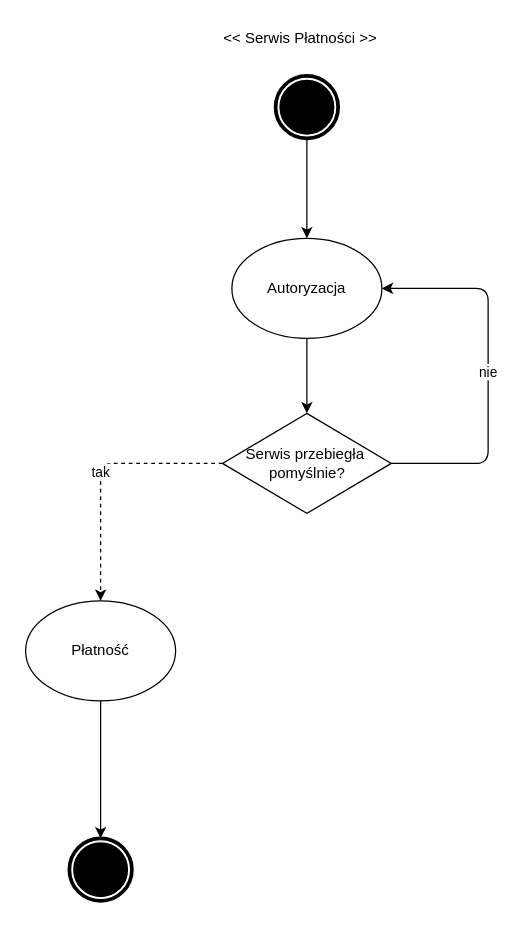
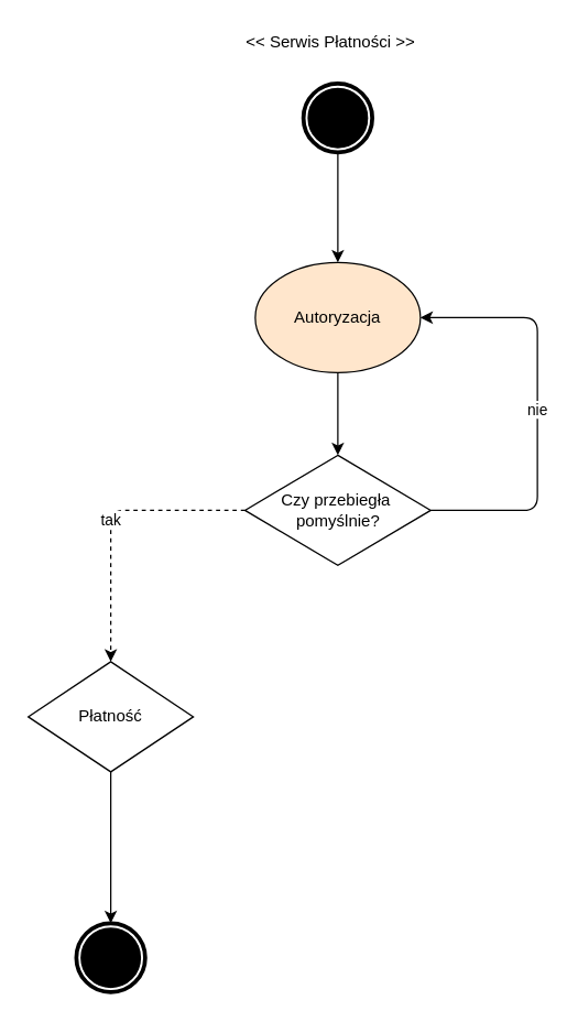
  <mxCell id="0" />
  <mxCell id="1" parent="0" />
  <mxCell id="2" value="" style="shape=mxgraph.bpmn.shape;html=1;verticalLabelPosition=bottom;labelBackgroundColor=#ffffff;verticalAlign=top;align=center;perimeter=ellipsePerimeter;outlineConnect=0;outline=end;symbol=terminate;" vertex="1" parent="1"><mxGeometry x="220" y="60" width="50" height="50" as="geometry" /></mxCell>
- <mxCell id="3" value="Autoryzacja" style="ellipse;whiteSpace=wrap;html=1;" vertex="1" parent="1"><mxGeometry x="185" y="190" width="120" height="80" as="geometry" /></mxCell>
+ <mxCell id="3" value="Autoryzacja" style="ellipse;whiteSpace=wrap;html=1;fillColor=#ffe6cc;" vertex="1" parent="1"><mxGeometry x="185" y="190" width="120" height="80" as="geometry" /></mxCell>
  <mxCell id="4" value="&amp;lt;&amp;lt; Serwis Płatności &amp;gt;&amp;gt;" style="text;html=1;strokeColor=none;fillColor=none;align=center;verticalAlign=middle;whiteSpace=wrap;rounded=0;" vertex="1" parent="1"><mxGeometry x="95" y="20" width="290" height="20" as="geometry" /></mxCell>
  <mxCell id="5" value="" style="endArrow=classic;html=1;exitX=0.5;exitY=1;exitDx=0;exitDy=0;" edge="1" parent="1" source="2" target="3"><mxGeometry width="50" height="50" relative="1" as="geometry"><mxPoint x="220" y="170" as="sourcePoint" /><mxPoint x="240" y="160" as="targetPoint" /><Array as="points"><mxPoint x="245" y="130" /></Array></mxGeometry></mxCell>
- <mxCell id="6" value="Serwis przebiegła&amp;nbsp;&lt;br&gt;pomyślnie?" style="rhombus;whiteSpace=wrap;html=1;" vertex="1" parent="1"><mxGeometry x="177.5" y="330" width="135" height="80" as="geometry" /></mxCell>
+ <mxCell id="6" value="Czy przebiegła&amp;nbsp;&lt;br&gt;pomyślnie?" style="rhombus;whiteSpace=wrap;html=1;" vertex="1" parent="1"><mxGeometry x="177.5" y="330" width="135" height="80" as="geometry" /></mxCell>
  <mxCell id="7" value="" style="endArrow=classic;html=1;" edge="1" parent="1" source="3" target="6"><mxGeometry width="50" height="50" relative="1" as="geometry"><mxPoint x="70" y="180" as="sourcePoint" /><mxPoint x="120" y="130" as="targetPoint" /></mxGeometry></mxCell>
  <mxCell id="8" value="nie" style="endArrow=classic;html=1;" edge="1" parent="1" source="6" target="3"><mxGeometry width="50" height="50" relative="1" as="geometry"><mxPoint x="70" y="380" as="sourcePoint" /><mxPoint x="320" y="230" as="targetPoint" /><Array as="points"><mxPoint x="390" y="370" /><mxPoint x="390" y="230" /></Array></mxGeometry></mxCell>
- <mxCell id="9" value="Płatność" style="ellipse;whiteSpace=wrap;html=1;" vertex="1" parent="1"><mxGeometry x="20" y="480" width="120" height="80" as="geometry" /></mxCell>
+ <mxCell id="9" value="Płatność" style="rhombus;whiteSpace=wrap;html=1;" vertex="1" parent="1"><mxGeometry x="20" y="480" width="120" height="80" as="geometry" /></mxCell>
  <mxCell id="10" value="tak" style="endArrow=classic;html=1;exitX=0;exitY=0.5;exitDx=0;exitDy=0;dashed=1;" edge="1" parent="1" source="6" target="9"><mxGeometry width="50" height="50" relative="1" as="geometry"><mxPoint x="70" y="380" as="sourcePoint" /><mxPoint x="120" y="330" as="targetPoint" /><Array as="points"><mxPoint x="80" y="370" /></Array></mxGeometry></mxCell>
  <mxCell id="11" value="" style="shape=mxgraph.bpmn.shape;html=1;verticalLabelPosition=bottom;labelBackgroundColor=#ffffff;verticalAlign=top;align=center;perimeter=ellipsePerimeter;outlineConnect=0;outline=end;symbol=terminate;" vertex="1" parent="1"><mxGeometry x="55" y="670" width="50" height="50" as="geometry" /></mxCell>
  <mxCell id="12" value="" style="endArrow=classic;html=1;" edge="1" parent="1" source="9" target="11"><mxGeometry width="50" height="50" relative="1" as="geometry"><mxPoint x="70" y="380" as="sourcePoint" /><mxPoint x="120" y="330" as="targetPoint" /></mxGeometry></mxCell>
